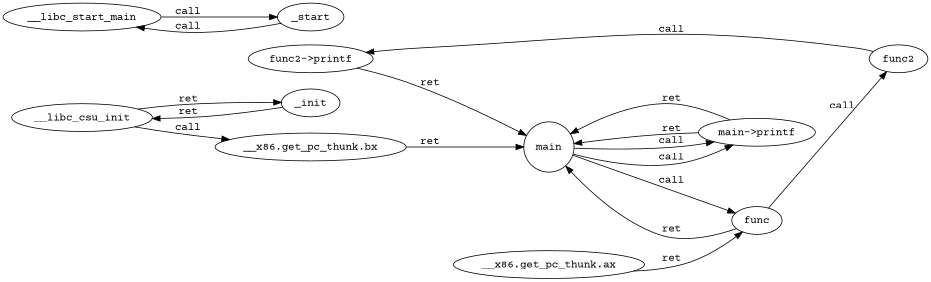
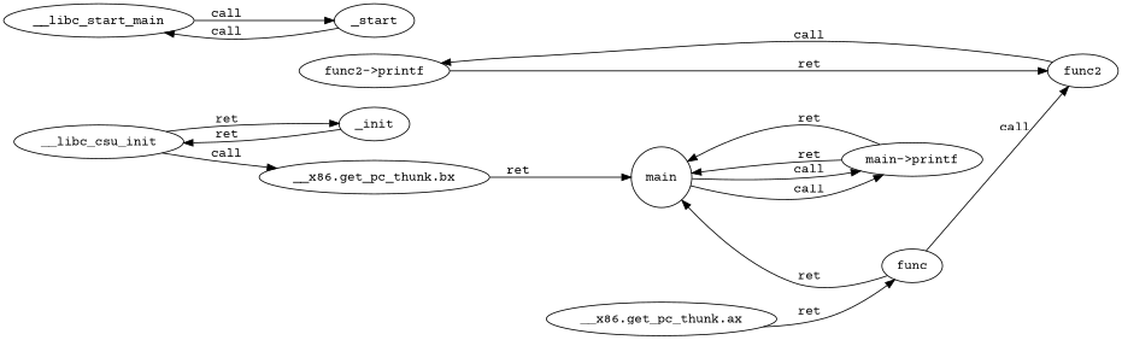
  digraph {
    fontname="Courier Prime"
    rankdir=LR
    node [fontname="Courier Prime"]
    edge [fontname="Courier Prime"]
    n1 [label="func2->printf"]
    func2
    n3 [label=func]
    n4 [label=main shape=circle]
    n5 [label="main->printf"]
    "__x86.get_pc_thunk.ax"
    n7 [label=_init]
    __libc_csu_init
    n9 [label="__x86.get_pc_thunk.bx"]
    n10 [label=__libc_start_main]
    _start
-   n1 -> n4 [label=ret]
+   n1 -> func2 [label=ret]
    func2 -> n1 [label=call]
    n3 -> func2 [label=call]
    n3 -> n4 [label=ret]
-   n4 -> n3 [label=call]
    n4 -> n5 [label=call]
    n4 -> n5 [label=call]
    n5 -> n4 [label=ret]
    n5 -> n4 [label=ret]
    "__x86.get_pc_thunk.ax" -> n3 [label=ret]
    n7 -> __libc_csu_init [label=ret]
    __libc_csu_init -> n7 [label=ret]
    __libc_csu_init -> n9 [label=call]
    n9 -> n4 [label=ret]
    n10 -> _start [label=call]
    _start -> n10 [label=call]
  }
